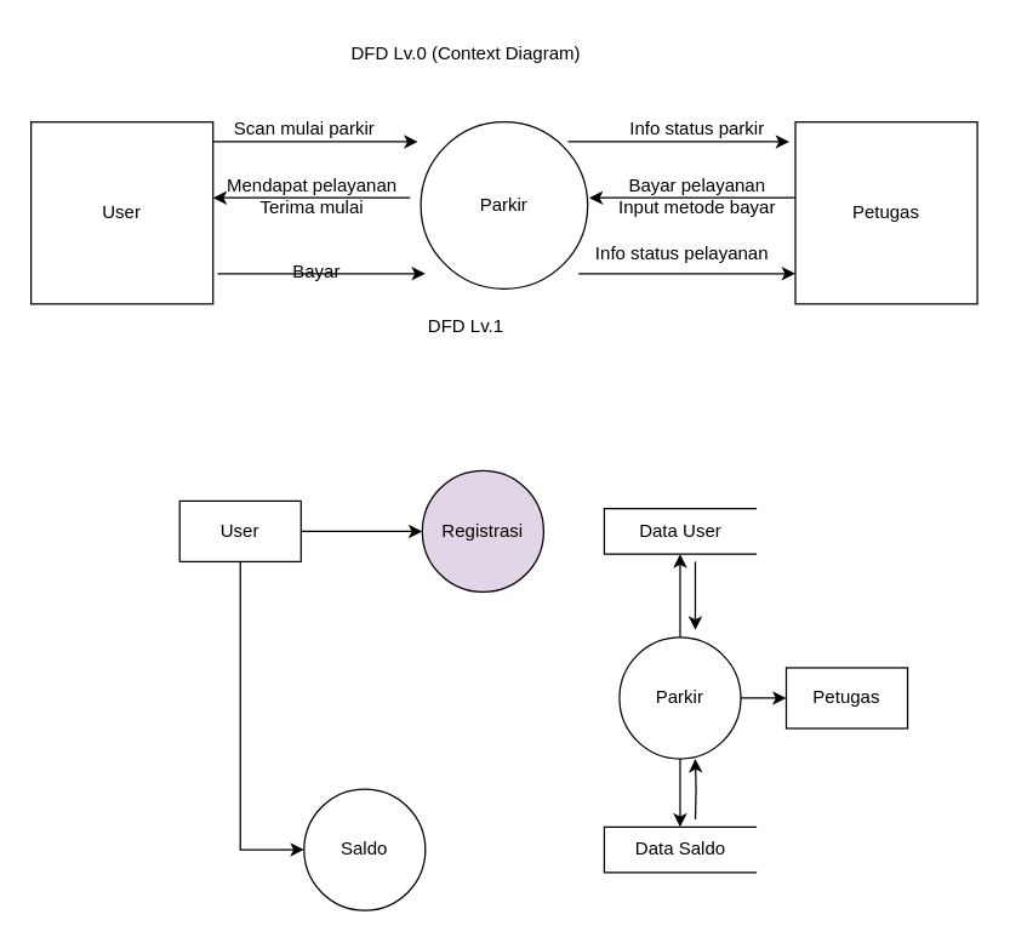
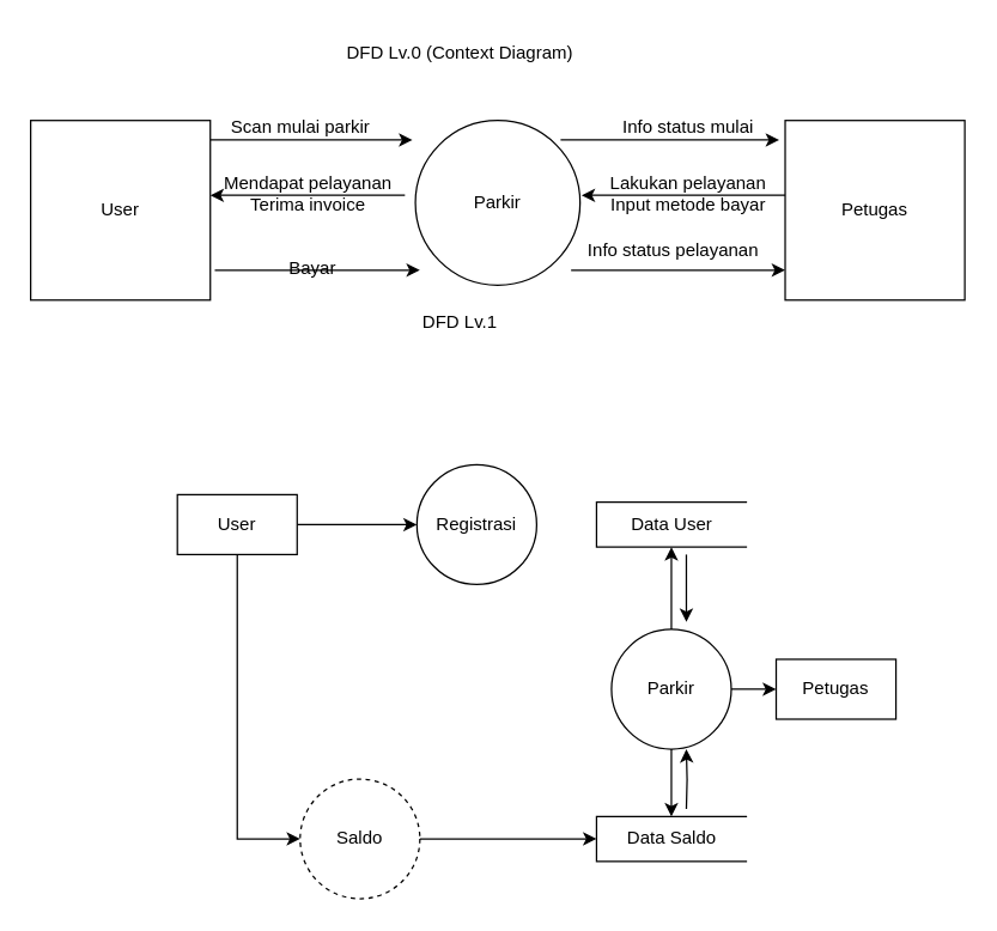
  <mxCell id="0" />
  <mxCell id="1" parent="0" />
  <mxCell id="2" style="edgeStyle=orthogonalEdgeStyle;rounded=0;orthogonalLoop=1;jettySize=auto;html=1;exitX=1;exitY=0.25;exitDx=0;exitDy=0;" parent="1" edge="1"><mxGeometry relative="1" as="geometry"><mxPoint x="140" y="93" as="sourcePoint" /><mxPoint x="275" y="93" as="targetPoint" /><Array as="points"><mxPoint x="210" y="93" /></Array></mxGeometry></mxCell>
  <mxCell id="3" value="User" style="rounded=0;whiteSpace=wrap;html=1;" parent="1" vertex="1"><mxGeometry x="20" y="80" width="120" height="120" as="geometry" /></mxCell>
  <mxCell id="4" style="edgeStyle=orthogonalEdgeStyle;rounded=0;orthogonalLoop=1;jettySize=auto;html=1;exitX=0;exitY=0.75;exitDx=0;exitDy=0;" parent="1" edge="1"><mxGeometry relative="1" as="geometry"><mxPoint x="550" y="140" as="sourcePoint" /><mxPoint x="388" y="130" as="targetPoint" /><Array as="points"><mxPoint x="550" y="130" /></Array></mxGeometry></mxCell>
  <mxCell id="5" value="Petugas" style="rounded=0;whiteSpace=wrap;html=1;" parent="1" vertex="1"><mxGeometry x="524" y="80" width="120" height="120" as="geometry" /></mxCell>
  <mxCell id="6" value="Parkir" style="ellipse;whiteSpace=wrap;html=1;aspect=fixed;" parent="1" vertex="1"><mxGeometry x="277" y="80" width="110" height="110" as="geometry" /></mxCell>
  <mxCell id="7" value="Scan mulai parkir" style="text;html=1;align=center;verticalAlign=middle;resizable=0;points=[];autosize=1;strokeColor=none;fillColor=none;" parent="1" vertex="1"><mxGeometry x="140" y="70" width="120" height="30" as="geometry" /></mxCell>
- <mxCell id="8" value="Info status parkir" style="text;html=1;align=center;verticalAlign=middle;resizable=0;points=[];autosize=1;strokeColor=none;fillColor=none;" parent="1" vertex="1"><mxGeometry x="404" y="70" width="110" height="30" as="geometry" /></mxCell>
+ <mxCell id="8" value="Info status mulai" style="text;html=1;align=center;verticalAlign=middle;resizable=0;points=[];autosize=1;strokeColor=none;fillColor=none;" parent="1" vertex="1"><mxGeometry x="404" y="70" width="110" height="30" as="geometry" /></mxCell>
  <mxCell id="9" value="Input metode bayar" style="text;html=1;align=center;verticalAlign=middle;resizable=0;points=[];autosize=1;strokeColor=none;fillColor=none;" parent="1" vertex="1"><mxGeometry x="394" y="122" width="130" height="30" as="geometry" /></mxCell>
  <mxCell id="10" style="edgeStyle=orthogonalEdgeStyle;rounded=0;orthogonalLoop=1;jettySize=auto;html=1;" parent="1" edge="1"><mxGeometry relative="1" as="geometry"><mxPoint x="270" y="130" as="sourcePoint" /><mxPoint x="140" y="130" as="targetPoint" /><Array as="points"><mxPoint x="207" y="130" /><mxPoint x="140" y="130" /></Array></mxGeometry></mxCell>
- <mxCell id="11" value="Terima mulai" style="text;html=1;align=center;verticalAlign=middle;resizable=0;points=[];autosize=1;strokeColor=none;fillColor=none;" parent="1" vertex="1"><mxGeometry x="155" y="122" width="100" height="30" as="geometry" /></mxCell>
- <mxCell id="12" value="Bayar pelayanan" style="text;html=1;align=center;verticalAlign=middle;resizable=0;points=[];autosize=1;strokeColor=none;fillColor=none;" parent="1" vertex="1"><mxGeometry x="394" y="107" width="130" height="30" as="geometry" /></mxCell>
+ <mxCell id="11" value="Terima invoice" style="text;html=1;align=center;verticalAlign=middle;resizable=0;points=[];autosize=1;strokeColor=none;fillColor=none;" parent="1" vertex="1"><mxGeometry x="155" y="122" width="100" height="30" as="geometry" /></mxCell>
+ <mxCell id="12" value="Lakukan pelayanan" style="text;html=1;align=center;verticalAlign=middle;resizable=0;points=[];autosize=1;strokeColor=none;fillColor=none;" parent="1" vertex="1"><mxGeometry x="394" y="107" width="130" height="30" as="geometry" /></mxCell>
  <mxCell id="13" value="Mendapat pelayanan" style="text;html=1;align=center;verticalAlign=middle;resizable=0;points=[];autosize=1;strokeColor=none;fillColor=none;" parent="1" vertex="1"><mxGeometry x="135" y="107" width="140" height="30" as="geometry" /></mxCell>
  <mxCell id="14" style="edgeStyle=orthogonalEdgeStyle;rounded=0;orthogonalLoop=1;jettySize=auto;html=1;exitX=1;exitY=0.25;exitDx=0;exitDy=0;" parent="1" edge="1"><mxGeometry relative="1" as="geometry"><mxPoint x="143" y="180" as="sourcePoint" /><mxPoint x="280" y="180" as="targetPoint" /><Array as="points"><mxPoint x="213" y="180" /></Array></mxGeometry></mxCell>
  <mxCell id="15" value="Bayar" style="text;html=1;align=center;verticalAlign=middle;resizable=0;points=[];autosize=1;strokeColor=none;fillColor=none;" parent="1" vertex="1"><mxGeometry x="183" y="164" width="50" height="30" as="geometry" /></mxCell>
  <mxCell id="16" style="edgeStyle=orthogonalEdgeStyle;rounded=0;orthogonalLoop=1;jettySize=auto;html=1;exitX=1;exitY=0.25;exitDx=0;exitDy=0;" parent="1" edge="1"><mxGeometry relative="1" as="geometry"><mxPoint x="381" y="180" as="sourcePoint" /><mxPoint x="524" y="180" as="targetPoint" /><Array as="points"><mxPoint x="451" y="180" /></Array></mxGeometry></mxCell>
  <mxCell id="17" value="Info status pelayanan" style="text;html=1;align=center;verticalAlign=middle;resizable=0;points=[];autosize=1;strokeColor=none;fillColor=none;" parent="1" vertex="1"><mxGeometry x="374" y="152" width="150" height="30" as="geometry" /></mxCell>
  <mxCell id="18" style="edgeStyle=orthogonalEdgeStyle;rounded=0;orthogonalLoop=1;jettySize=auto;html=1;exitX=1;exitY=0.25;exitDx=0;exitDy=0;" parent="1" edge="1"><mxGeometry relative="1" as="geometry"><mxPoint x="374" y="93" as="sourcePoint" /><mxPoint x="520" y="93" as="targetPoint" /><Array as="points"><mxPoint x="444" y="93" /></Array></mxGeometry></mxCell>
  <mxCell id="19" style="edgeStyle=orthogonalEdgeStyle;rounded=0;orthogonalLoop=1;jettySize=auto;html=1;exitX=1;exitY=0.5;exitDx=0;exitDy=0;entryX=0;entryY=0.5;entryDx=0;entryDy=0;" parent="1" source="21" target="24" edge="1"><mxGeometry relative="1" as="geometry" /></mxCell>
  <mxCell id="20" style="edgeStyle=orthogonalEdgeStyle;rounded=0;orthogonalLoop=1;jettySize=auto;html=1;exitX=0.5;exitY=1;exitDx=0;exitDy=0;entryX=0;entryY=0.5;entryDx=0;entryDy=0;" parent="1" source="21" target="27" edge="1"><mxGeometry relative="1" as="geometry" /></mxCell>
  <mxCell id="21" value="User" style="rounded=0;whiteSpace=wrap;html=1;" parent="1" vertex="1"><mxGeometry x="118" y="330" width="80" height="40" as="geometry" /></mxCell>
  <mxCell id="22" value="DFD Lv.0 (Context Diagram)" style="text;html=1;strokeColor=none;fillColor=none;align=center;verticalAlign=middle;whiteSpace=wrap;rounded=0;" parent="1" vertex="1"><mxGeometry x="224" y="20" width="166" height="30" as="geometry" /></mxCell>
  <mxCell id="23" value="DFD Lv.1" style="text;html=1;strokeColor=none;fillColor=none;align=center;verticalAlign=middle;whiteSpace=wrap;rounded=0;" parent="1" vertex="1"><mxGeometry x="224" y="200" width="166" height="30" as="geometry" /></mxCell>
- <mxCell id="24" value="Registrasi" style="ellipse;whiteSpace=wrap;html=1;aspect=fixed;fillColor=#e1d5e7;" parent="1" vertex="1"><mxGeometry x="278" y="310" width="80" height="80" as="geometry" /></mxCell>
+ <mxCell id="24" value="Registrasi" style="ellipse;whiteSpace=wrap;html=1;aspect=fixed;" parent="1" vertex="1"><mxGeometry x="278" y="310" width="80" height="80" as="geometry" /></mxCell>
  <mxCell id="25" value="Data User" style="html=1;dashed=0;whitespace=wrap;shape=partialRectangle;right=0;" parent="1" vertex="1"><mxGeometry x="398" y="335" width="100" height="30" as="geometry" /></mxCell>
- <mxCell id="27" value="Saldo" style="ellipse;whiteSpace=wrap;html=1;aspect=fixed;" parent="1" vertex="1"><mxGeometry x="200" y="520" width="80" height="80" as="geometry" /></mxCell>
+ <mxCell id="26" style="edgeStyle=orthogonalEdgeStyle;rounded=0;orthogonalLoop=1;jettySize=auto;html=1;exitX=1;exitY=0.5;exitDx=0;exitDy=0;" parent="1" source="27" target="32" edge="1"><mxGeometry relative="1" as="geometry" /></mxCell>
+ <mxCell id="27" value="Saldo" style="ellipse;whiteSpace=wrap;html=1;aspect=fixed;dashed=1;" parent="1" vertex="1"><mxGeometry x="200" y="520" width="80" height="80" as="geometry" /></mxCell>
  <mxCell id="28" value="" style="edgeStyle=orthogonalEdgeStyle;rounded=0;orthogonalLoop=1;jettySize=auto;html=1;" parent="1" source="31" target="32" edge="1"><mxGeometry relative="1" as="geometry" /></mxCell>
  <mxCell id="29" value="" style="edgeStyle=orthogonalEdgeStyle;rounded=0;orthogonalLoop=1;jettySize=auto;html=1;" parent="1" source="31" target="25" edge="1"><mxGeometry relative="1" as="geometry" /></mxCell>
  <mxCell id="30" value="" style="edgeStyle=orthogonalEdgeStyle;rounded=0;orthogonalLoop=1;jettySize=auto;html=1;" parent="1" source="31" target="35" edge="1"><mxGeometry relative="1" as="geometry" /></mxCell>
  <mxCell id="31" value="Parkir" style="ellipse;whiteSpace=wrap;html=1;aspect=fixed;" parent="1" vertex="1"><mxGeometry x="408" y="420" width="80" height="80" as="geometry" /></mxCell>
  <mxCell id="32" value="Data Saldo" style="html=1;dashed=0;whitespace=wrap;shape=partialRectangle;right=0;" parent="1" vertex="1"><mxGeometry x="398" y="545" width="100" height="30" as="geometry" /></mxCell>
  <mxCell id="33" value="" style="edgeStyle=orthogonalEdgeStyle;rounded=0;orthogonalLoop=1;jettySize=auto;html=1;" parent="1" edge="1"><mxGeometry relative="1" as="geometry"><mxPoint x="458" y="370" as="sourcePoint" /><mxPoint x="458" y="415" as="targetPoint" /></mxGeometry></mxCell>
  <mxCell id="34" value="" style="edgeStyle=orthogonalEdgeStyle;rounded=0;orthogonalLoop=1;jettySize=auto;html=1;" parent="1" edge="1"><mxGeometry relative="1" as="geometry"><mxPoint x="458" y="540" as="sourcePoint" /><mxPoint x="458" y="500" as="targetPoint" /></mxGeometry></mxCell>
  <mxCell id="35" value="Petugas" style="rounded=0;whiteSpace=wrap;html=1;" parent="1" vertex="1"><mxGeometry x="518" y="440" width="80" height="40" as="geometry" /></mxCell>
